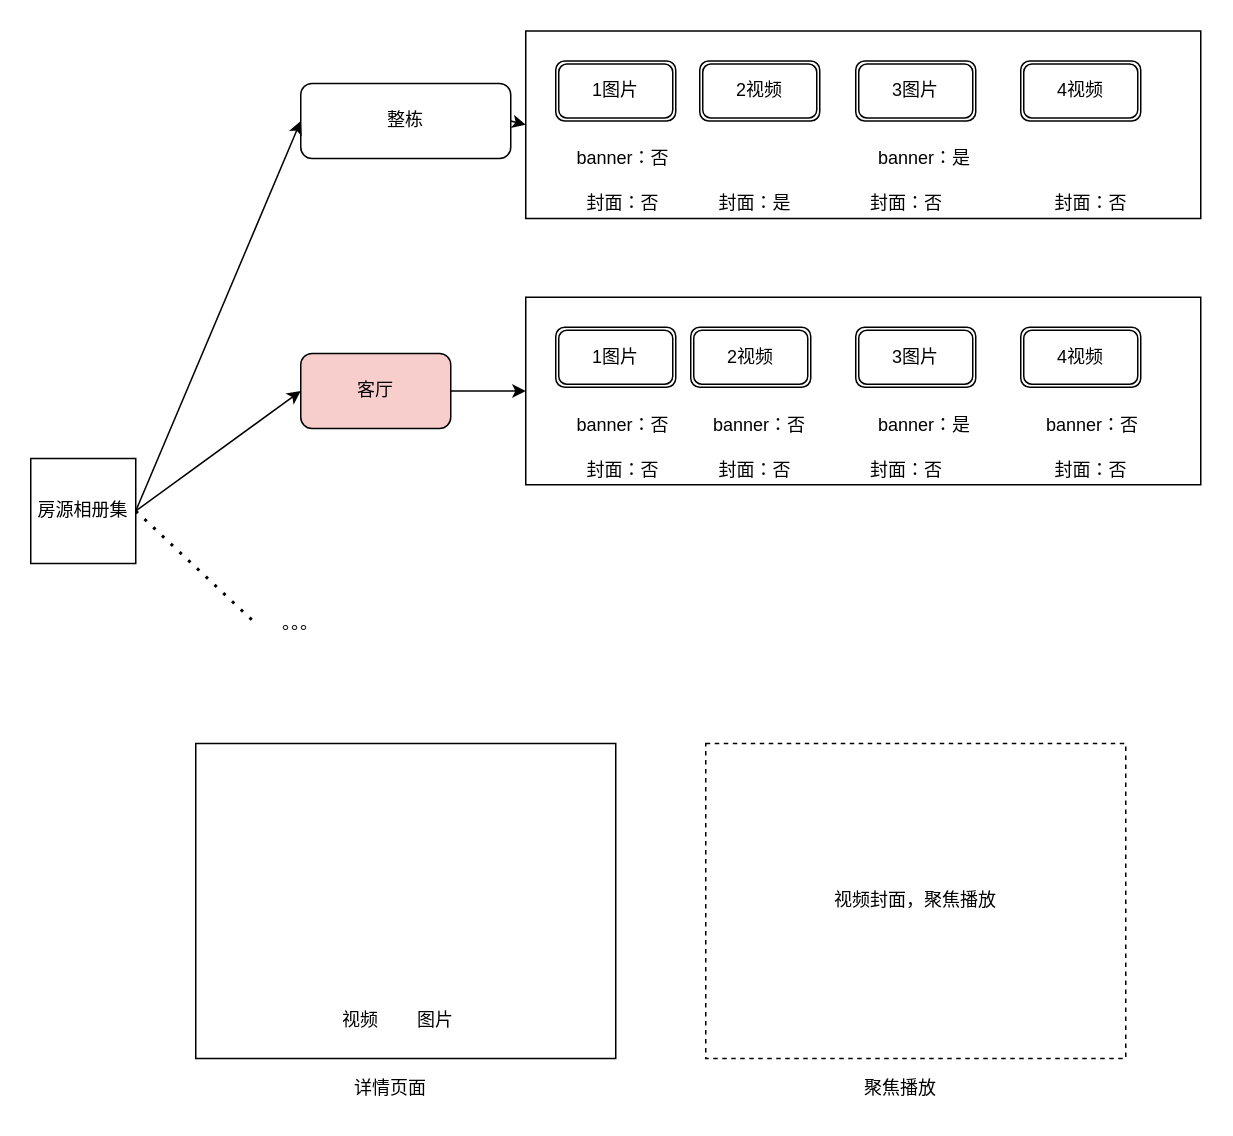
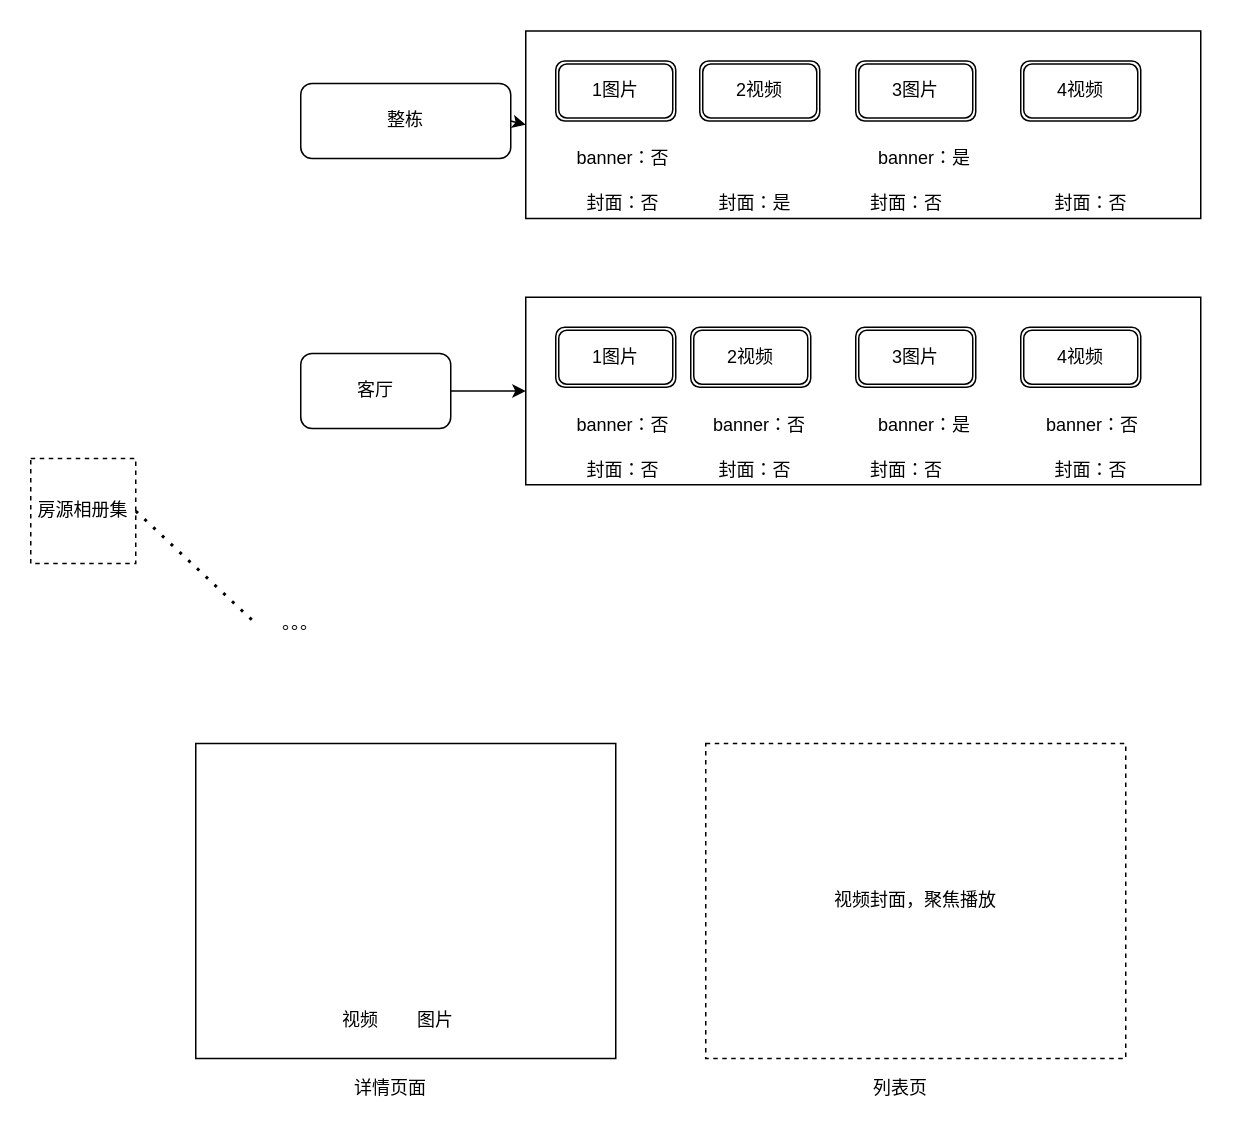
  <mxCell id="0" />
  <mxCell id="1" parent="0" />
  <mxCell id="2" value="" style="rounded=0;whiteSpace=wrap;html=1;" vertex="1" parent="1"><mxGeometry x="350" y="20" width="450" height="125" as="geometry" /></mxCell>
  <mxCell id="3" value="整栋" style="rounded=1;whiteSpace=wrap;html=1;" vertex="1" parent="1"><mxGeometry x="200" y="55" width="140" height="50" as="geometry" /></mxCell>
- <mxCell id="4" value="客厅" style="rounded=1;whiteSpace=wrap;html=1;fillColor=#f8cecc;" vertex="1" parent="1"><mxGeometry x="200" y="235" width="100" height="50" as="geometry" /></mxCell>
- <mxCell id="5" value="房源相册集" style="whiteSpace=wrap;html=1;aspect=fixed;" vertex="1" parent="1"><mxGeometry x="20" y="305" width="70" height="70" as="geometry" /></mxCell>
- <mxCell id="6" value="" style="endArrow=classic;html=1;entryX=0;entryY=0.5;entryDx=0;entryDy=0;exitX=1;exitY=0.5;exitDx=0;exitDy=0;" edge="1" parent="1" source="5" target="3"><mxGeometry width="50" height="50" relative="1" as="geometry"><mxPoint x="80" y="155" as="sourcePoint" /><mxPoint x="450" y="305" as="targetPoint" /></mxGeometry></mxCell>
- <mxCell id="7" value="" style="endArrow=classic;html=1;entryX=0;entryY=0.5;entryDx=0;entryDy=0;exitX=1;exitY=0.5;exitDx=0;exitDy=0;" edge="1" parent="1" source="5" target="4"><mxGeometry width="50" height="50" relative="1" as="geometry"><mxPoint x="80" y="235" as="sourcePoint" /><mxPoint x="200" y="325" as="targetPoint" /></mxGeometry></mxCell>
+ <mxCell id="4" value="客厅" style="rounded=1;whiteSpace=wrap;html=1;" vertex="1" parent="1"><mxGeometry x="200" y="235" width="100" height="50" as="geometry" /></mxCell>
+ <mxCell id="5" value="房源相册集" style="whiteSpace=wrap;html=1;aspect=fixed;dashed=1;" vertex="1" parent="1"><mxGeometry x="20" y="305" width="70" height="70" as="geometry" /></mxCell>
  <mxCell id="8" value="1图片" style="shape=ext;rounded=1;html=1;whiteSpace=wrap;double=1;" vertex="1" parent="1"><mxGeometry x="370" y="40" width="80" height="40" as="geometry" /></mxCell>
  <mxCell id="9" value="2视频" style="shape=ext;rounded=1;html=1;whiteSpace=wrap;double=1;" vertex="1" parent="1"><mxGeometry x="466" y="40" width="80" height="40" as="geometry" /></mxCell>
  <mxCell id="10" value="3图片" style="shape=ext;rounded=1;html=1;whiteSpace=wrap;double=1;" vertex="1" parent="1"><mxGeometry x="570" y="40" width="80" height="40" as="geometry" /></mxCell>
  <mxCell id="11" value="4视频" style="shape=ext;rounded=1;html=1;whiteSpace=wrap;double=1;" vertex="1" parent="1"><mxGeometry x="680" y="40" width="80" height="40" as="geometry" /></mxCell>
  <mxCell id="12" value="banner：否" style="text;html=1;strokeColor=none;fillColor=none;align=center;verticalAlign=middle;whiteSpace=wrap;rounded=0;" vertex="1" parent="1"><mxGeometry x="380" y="95" width="70" height="20" as="geometry" /></mxCell>
  <mxCell id="13" value="banner：是" style="text;html=1;strokeColor=none;fillColor=none;align=center;verticalAlign=middle;whiteSpace=wrap;rounded=0;" vertex="1" parent="1"><mxGeometry x="582" y="95" width="68" height="20" as="geometry" /></mxCell>
  <mxCell id="14" value="" style="endArrow=none;dashed=1;html=1;dashPattern=1 3;strokeWidth=2;exitX=1;exitY=0.5;exitDx=0;exitDy=0;" edge="1" parent="1" source="5"><mxGeometry width="50" height="50" relative="1" as="geometry"><mxPoint x="190" y="525" as="sourcePoint" /><mxPoint x="170" y="415" as="targetPoint" /></mxGeometry></mxCell>
  <mxCell id="15" value="。。。" style="text;html=1;strokeColor=none;fillColor=none;align=center;verticalAlign=middle;whiteSpace=wrap;rounded=0;" vertex="1" parent="1"><mxGeometry x="150" y="405" width="100" height="20" as="geometry" /></mxCell>
  <mxCell id="16" value="" style="endArrow=classic;html=1;exitX=1;exitY=0.5;exitDx=0;exitDy=0;entryX=0;entryY=0.5;entryDx=0;entryDy=0;" edge="1" parent="1" source="3" target="2"><mxGeometry width="50" height="50" relative="1" as="geometry"><mxPoint x="190" y="225" as="sourcePoint" /><mxPoint x="240" y="175" as="targetPoint" /></mxGeometry></mxCell>
  <mxCell id="17" value="" style="endArrow=classic;html=1;exitX=1;exitY=0.5;exitDx=0;exitDy=0;entryX=0;entryY=0.5;entryDx=0;entryDy=0;" edge="1" parent="1" source="4"><mxGeometry width="50" height="50" relative="1" as="geometry"><mxPoint x="320" y="100" as="sourcePoint" /><mxPoint x="350" y="260" as="targetPoint" /></mxGeometry></mxCell>
  <mxCell id="18" value="封面：否" style="text;html=1;strokeColor=none;fillColor=none;align=center;verticalAlign=middle;whiteSpace=wrap;rounded=0;" vertex="1" parent="1"><mxGeometry x="381" y="125" width="68" height="20" as="geometry" /></mxCell>
  <mxCell id="19" value="封面：否" style="text;html=1;strokeColor=none;fillColor=none;align=center;verticalAlign=middle;whiteSpace=wrap;rounded=0;" vertex="1" parent="1"><mxGeometry x="693" y="125" width="68" height="20" as="geometry" /></mxCell>
  <mxCell id="20" value="封面：否" style="text;html=1;strokeColor=none;fillColor=none;align=center;verticalAlign=middle;whiteSpace=wrap;rounded=0;" vertex="1" parent="1"><mxGeometry x="570" y="125" width="68" height="20" as="geometry" /></mxCell>
  <mxCell id="21" value="封面：是" style="text;html=1;strokeColor=none;fillColor=none;align=center;verticalAlign=middle;whiteSpace=wrap;rounded=0;" vertex="1" parent="1"><mxGeometry x="469" y="125" width="68" height="20" as="geometry" /></mxCell>
  <mxCell id="22" value="" style="rounded=0;whiteSpace=wrap;html=1;" vertex="1" parent="1"><mxGeometry x="350" y="197.5" width="450" height="125" as="geometry" /></mxCell>
  <mxCell id="23" value="1图片" style="shape=ext;rounded=1;html=1;whiteSpace=wrap;double=1;" vertex="1" parent="1"><mxGeometry x="370" y="217.5" width="80" height="40" as="geometry" /></mxCell>
  <mxCell id="24" value="2视频" style="shape=ext;rounded=1;html=1;whiteSpace=wrap;double=1;" vertex="1" parent="1"><mxGeometry x="460" y="217.5" width="80" height="40" as="geometry" /></mxCell>
  <mxCell id="25" value="3图片" style="shape=ext;rounded=1;html=1;whiteSpace=wrap;double=1;" vertex="1" parent="1"><mxGeometry x="570" y="217.5" width="80" height="40" as="geometry" /></mxCell>
  <mxCell id="26" value="4视频" style="shape=ext;rounded=1;html=1;whiteSpace=wrap;double=1;" vertex="1" parent="1"><mxGeometry x="680" y="217.5" width="80" height="40" as="geometry" /></mxCell>
  <mxCell id="27" value="banner：否" style="text;html=1;strokeColor=none;fillColor=none;align=center;verticalAlign=middle;whiteSpace=wrap;rounded=0;" vertex="1" parent="1"><mxGeometry x="380" y="272.5" width="70" height="20" as="geometry" /></mxCell>
  <mxCell id="28" value="banner：否" style="text;html=1;strokeColor=none;fillColor=none;align=center;verticalAlign=middle;whiteSpace=wrap;rounded=0;" vertex="1" parent="1"><mxGeometry x="472" y="272.5" width="68" height="20" as="geometry" /></mxCell>
  <mxCell id="29" value="banner：是" style="text;html=1;strokeColor=none;fillColor=none;align=center;verticalAlign=middle;whiteSpace=wrap;rounded=0;" vertex="1" parent="1"><mxGeometry x="582" y="272.5" width="68" height="20" as="geometry" /></mxCell>
  <mxCell id="30" value="banner：否" style="text;html=1;strokeColor=none;fillColor=none;align=center;verticalAlign=middle;whiteSpace=wrap;rounded=0;" vertex="1" parent="1"><mxGeometry x="693" y="272.5" width="70" height="20" as="geometry" /></mxCell>
  <mxCell id="31" value="封面：否" style="text;html=1;strokeColor=none;fillColor=none;align=center;verticalAlign=middle;whiteSpace=wrap;rounded=0;" vertex="1" parent="1"><mxGeometry x="381" y="302.5" width="68" height="20" as="geometry" /></mxCell>
  <mxCell id="32" value="封面：否" style="text;html=1;strokeColor=none;fillColor=none;align=center;verticalAlign=middle;whiteSpace=wrap;rounded=0;" vertex="1" parent="1"><mxGeometry x="693" y="302.5" width="68" height="20" as="geometry" /></mxCell>
  <mxCell id="33" value="封面：否" style="text;html=1;strokeColor=none;fillColor=none;align=center;verticalAlign=middle;whiteSpace=wrap;rounded=0;" vertex="1" parent="1"><mxGeometry x="570" y="302.5" width="68" height="20" as="geometry" /></mxCell>
  <mxCell id="34" value="封面：否" style="text;html=1;strokeColor=none;fillColor=none;align=center;verticalAlign=middle;whiteSpace=wrap;rounded=0;" vertex="1" parent="1"><mxGeometry x="469" y="302.5" width="68" height="20" as="geometry" /></mxCell>
  <mxCell id="35" value="" style="rounded=0;whiteSpace=wrap;html=1;" vertex="1" parent="1"><mxGeometry x="130" y="495" width="280" height="210" as="geometry" /></mxCell>
  <mxCell id="36" value="视频" style="text;html=1;strokeColor=none;fillColor=none;align=center;verticalAlign=middle;whiteSpace=wrap;rounded=0;" vertex="1" parent="1"><mxGeometry x="220" y="670" width="40" height="20" as="geometry" /></mxCell>
  <mxCell id="37" value="图片" style="text;html=1;strokeColor=none;fillColor=none;align=center;verticalAlign=middle;whiteSpace=wrap;rounded=0;" vertex="1" parent="1"><mxGeometry x="270" y="670" width="40" height="20" as="geometry" /></mxCell>
  <mxCell id="38" value="详情页面" style="text;html=1;strokeColor=none;fillColor=none;align=center;verticalAlign=middle;whiteSpace=wrap;rounded=0;" vertex="1" parent="1"><mxGeometry x="230" y="715" width="60" height="20" as="geometry" /></mxCell>
  <mxCell id="39" value="视频封面，聚焦播放" style="rounded=0;whiteSpace=wrap;html=1;dashed=1;" vertex="1" parent="1"><mxGeometry x="470" y="495" width="280" height="210" as="geometry" /></mxCell>
- <mxCell id="40" value="聚焦播放" style="text;html=1;strokeColor=none;fillColor=none;align=center;verticalAlign=middle;whiteSpace=wrap;rounded=0;" vertex="1" parent="1"><mxGeometry x="570" y="715" width="60" height="20" as="geometry" /></mxCell>
+ <mxCell id="40" value="列表页" style="text;html=1;strokeColor=none;fillColor=none;align=center;verticalAlign=middle;whiteSpace=wrap;rounded=0;" vertex="1" parent="1"><mxGeometry x="570" y="715" width="60" height="20" as="geometry" /></mxCell>
